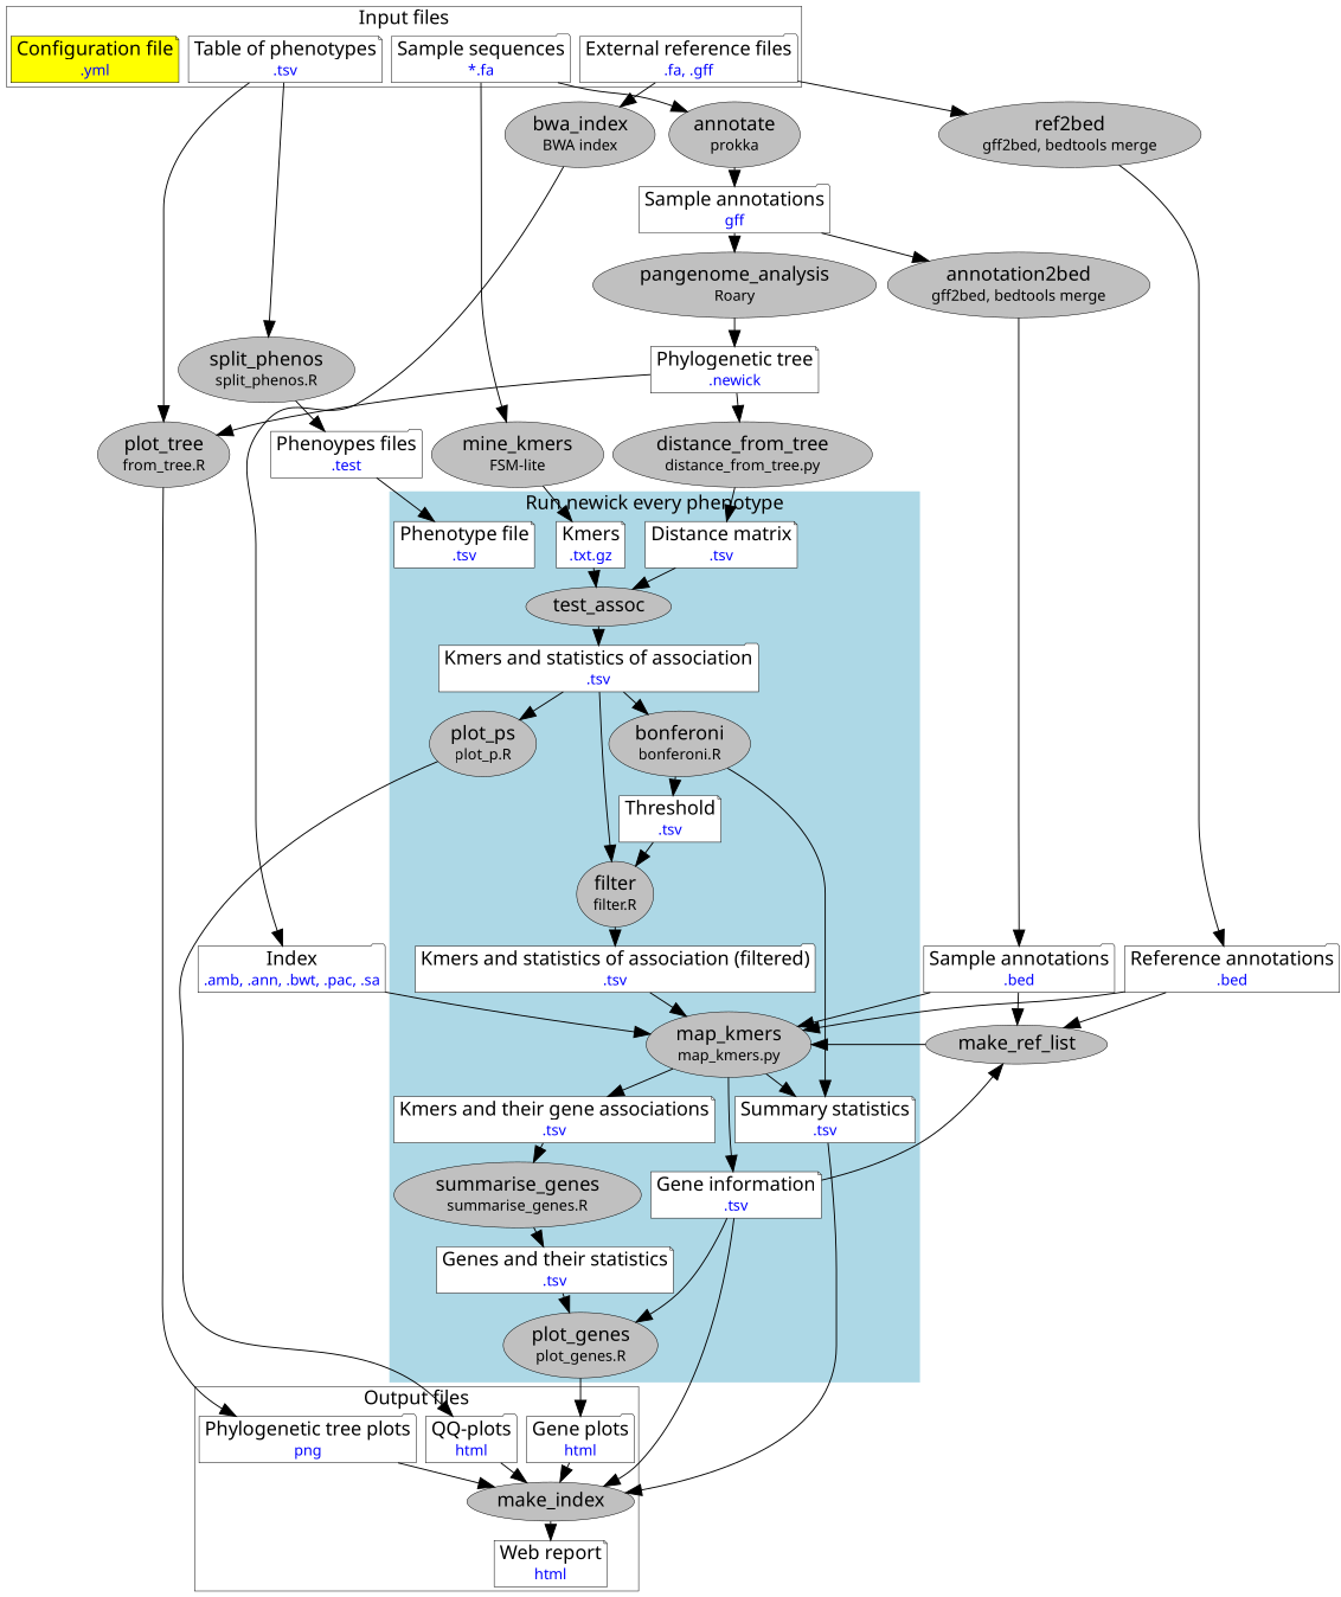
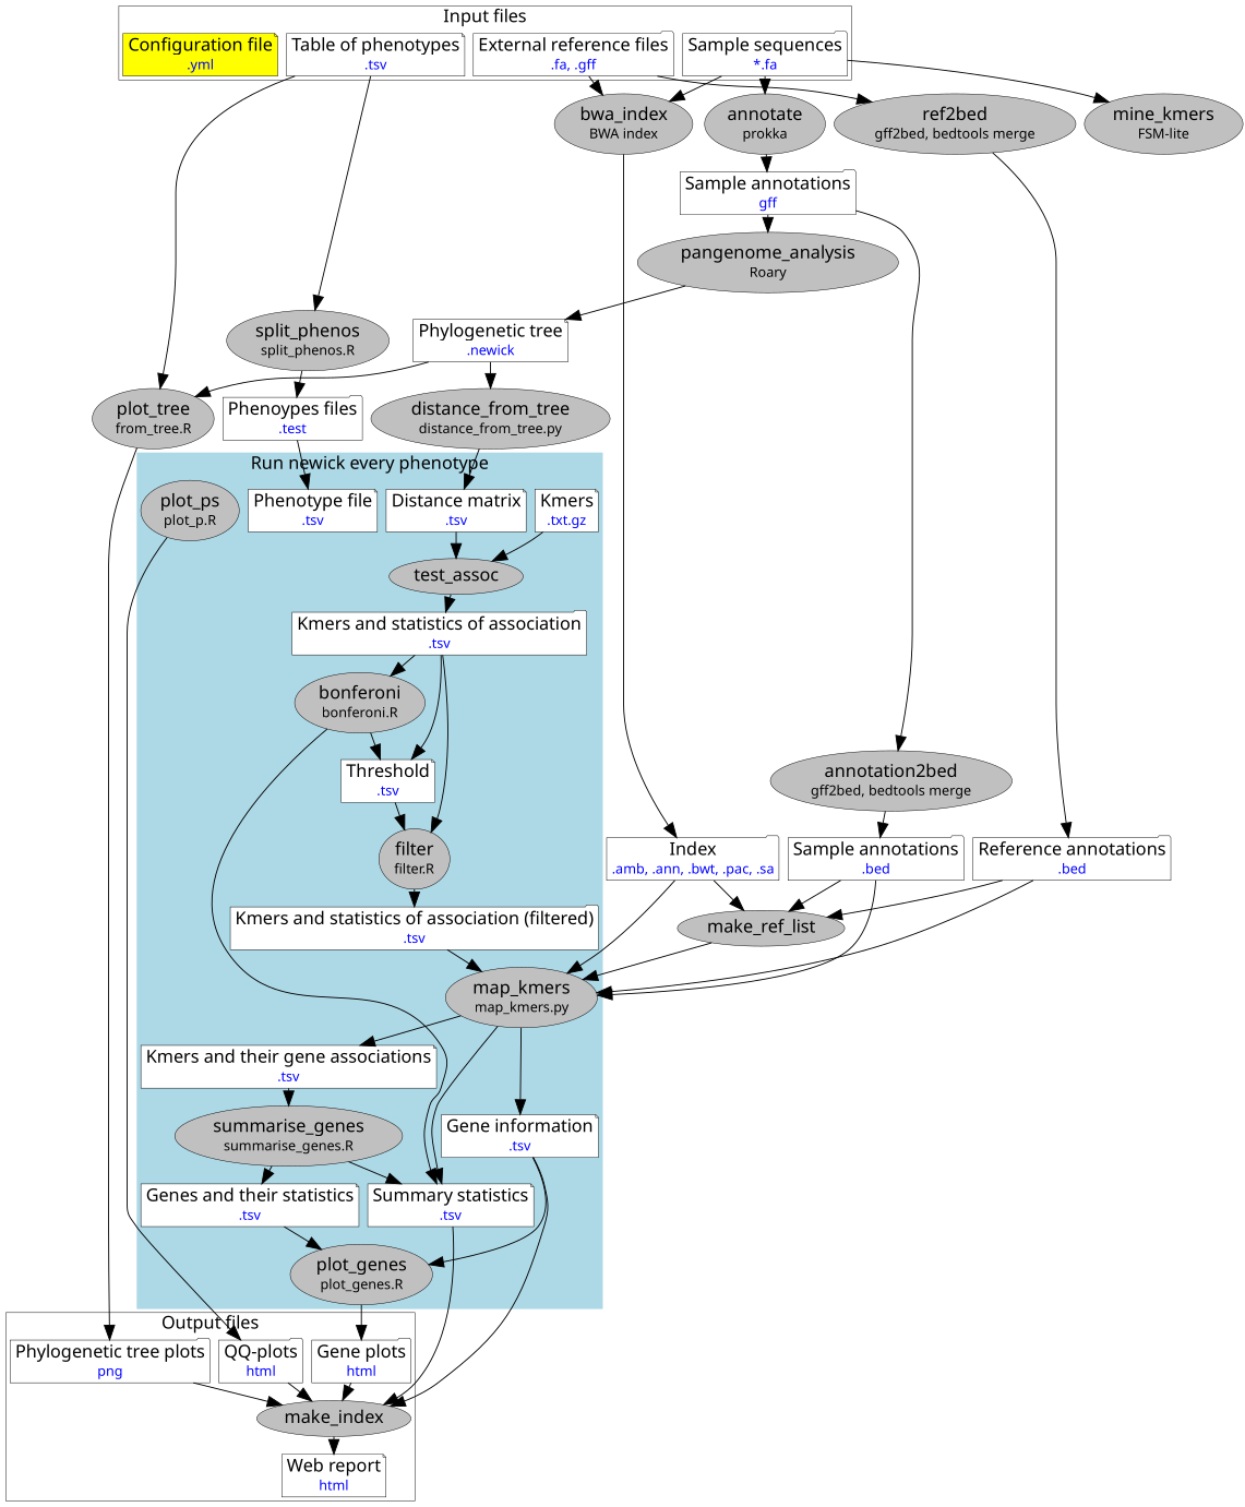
  digraph {
    node [fillcolor=white fontname="Sans serif" fontsize=36 shape=ellipse style=filled]
    edge [arrowsize=3 penwidth=2]
    n1 [label=< 				<table border="0" cellborder="0" cellspacing="0"> 					<tr><td align="center">Sample sequences</td></tr> 					<tr><td align="center"><font point-size="28" color="blue">*.fa</font></td></tr> 				</table> 			> shape=folder]
    n2 [label=< 				<table border="0" cellborder="0" cellspacing="0"> 					<tr><td align="center">Table of phenotypes</td></tr> 					<tr><td align="center"><font point-size="28" color="blue">.tsv</font></td></tr> 				</table> 			> shape=note]
    n3 [label=< 				<table border="0" cellborder="0" cellspacing="0"> 					<tr><td align="center">External reference files</td></tr> 					<tr><td align="center"><font point-size="28" color="blue">.fa, .gff</font></td></tr> 				</table> 			> shape=folder]
    n4 [fillcolor=yellow label=< 				<table border="0" cellborder="0" cellspacing="0"> 					<tr><td align="center">Configuration file</td></tr> 					<tr><td align="center"><font point-size="28" color="blue">.yml</font></td></tr> 				</table> 			> shape=note]
    n5 [label=< 				<table border="0" cellborder="0" cellspacing="0"> 					<tr><td align="center">Summary statistics</td></tr> 					<tr><td align="center"><font point-size="28" color="blue">.tsv</font></td></tr> 				</table> 			> shape=note]
    n6 [label=< 				<table border="0" cellborder="0" cellspacing="0"> 					<tr><td align="center">Kmers</td></tr> 					<tr><td align="center"><font point-size="28" color="blue">.txt.gz</font></td></tr> 				</table> 			> shape=note]
    n7 [label=< 				<table border="0" cellborder="0" cellspacing="0"> 					<tr><td align="center">Distance matrix</td></tr> 					<tr><td align="center"><font point-size="28" color="blue">.tsv</font></td></tr> 				</table> 				> shape=note]
    n8 [label=< 					<table border="0" cellborder="0" cellspacing="0"> 						<tr><td align="center">Phenotype file</td></tr> 						<tr><td align="center"><font point-size="28" color="blue">.tsv</font></td></tr> 					</table> 				> shape=note]
    n9 [label=< 				<table border="0" cellborder="0" cellspacing="0"> 					<tr><td align="center">Kmers and statistics of association</td></tr> 					<tr><td align="center"><font point-size="28" color="blue">.tsv</font></td></tr> 				</table> 			> shape=folder]
    n10 [label=< 				<table border="0" cellborder="0" cellspacing="0"> 					<tr><td align="center">Threshold</td></tr> 					<tr><td align="center"><font point-size="28" color="blue">.tsv</font></td></tr> 				</table> 			> shape=note]
    n11 [label=< 				<table border="0" cellborder="0" cellspacing="0"> 					<tr><td align="center">Kmers and statistics of association (filtered)</td></tr> 					<tr><td align="center"><font point-size="28" color="blue">.tsv</font></td></tr> 				</table> 			> shape=folder]
    n12 [label=< 				<table border="0" cellborder="0" cellspacing="0"> 					<tr><td align="center">Kmers and their gene associations</td></tr> 					<tr><td align="center"><font point-size="28" color="blue">.tsv</font></td></tr> 				</table> 			> shape=note]
    n13 [label=< 				<table border="0" cellborder="0" cellspacing="0"> 					<tr><td align="center">Genes and their statistics</td></tr> 					<tr><td align="center"><font point-size="28" color="blue">.tsv</font></td></tr> 				</table> 			> shape=note]
    n14 [label=< 				<table border="0" cellborder="0" cellspacing="0"> 					<tr><td align="center">Gene information</td></tr> 					<tr><td align="center"><font point-size="28" color="blue">.tsv</font></td></tr> 				</table> 			> shape=note]
    n15 [fillcolor=grey label=< 				<table border="0" cellborder="0" cellspacing="0"> 					<tr><td align="center">test_assoc</td></tr> 				</table> 			>]
    n16 [fillcolor=grey label=< 				<table border="0" cellborder="0" cellspacing="0"> 					<tr><td align="center">plot_ps</td></tr> 					<tr><td align="center"><font point-size="28" color="black">plot_p.R</font></td></tr> 				</table> 			>]
    n17 [fillcolor=grey label=< 				<table border="0" cellborder="0" cellspacing="0"> 					<tr><td align="center">bonferoni</td></tr> 					<tr><td align="center"><font point-size="28" color="black">bonferoni.R</font></td></tr> 				</table> 			>]
    n18 [fillcolor=grey label=< 				<table border="0" cellborder="0" cellspacing="0"> 					<tr><td align="center">filter</td></tr> 					<tr><td align="center"><font point-size="28" color="black">filter.R</font></td></tr> 				</table> 			>]
    n19 [fillcolor=grey label=< 				<table border="0" cellborder="0" cellspacing="0"> 					<tr><td align="center">map_kmers</td></tr> 					<tr><td align="center"><font point-size="28" color="black">map_kmers.py</font></td></tr> 				</table> 			>]
    n20 [fillcolor=grey label=< 				<table border="0" cellborder="0" cellspacing="0"> 					<tr><td align="center">summarise_genes</td></tr> 					<tr><td align="center"><font point-size="28" color="black">summarise_genes.R</font></td></tr> 				</table> 			>]
    n21 [fillcolor=grey label=< 				<table border="0" cellborder="0" cellspacing="0"> 					<tr><td align="center">plot_genes</td></tr> 					<tr><td align="center"><font point-size="28" color="black">plot_genes.R</font></td></tr> 				</table> 			>]
    n22 [fillcolor=grey label=< 				<table border="0" cellborder="0" cellspacing="0"> 					<tr><td align="center">make_index</td></tr> 				</table> 			>]
    n23 [label=< 				<table border="0" cellborder="0" cellspacing="0"> 					<tr><td align="center">Phylogenetic tree plots</td></tr> 					<tr><td align="center"><font point-size="28" color="blue">png</font></td></tr> 				</table> 			> shape=folder]
    n24 [label=< 				<table border="0" cellborder="0" cellspacing="0"> 					<tr><td align="center">QQ-plots</td></tr> 					<tr><td align="center"><font point-size="28" color="blue">html</font></td></tr> 				</table> 			> shape=folder]
    n25 [label=< 				<table border="0" cellborder="0" cellspacing="0"> 					<tr><td align="center">Gene plots</td></tr> 					<tr><td align="center"><font point-size="28" color="blue">html</font></td></tr> 				</table> 			> shape=folder]
    n26 [label=< 				<table border="0" cellborder="0" cellspacing="0"> 					<tr><td align="center">Web report</td></tr> 					<tr><td align="center"><font point-size="28" color="blue">html</font></td></tr> 				</table> 			> shape=note]
    n27 [fillcolor=grey label=< 			<table border="0" cellborder="0" cellspacing="0"> 				<tr><td align="center">bwa_index</td></tr> 				<tr><td align="center"><font point-size="28" color="black">BWA index</font></td></tr> 			</table> 		>]
    n28 [fillcolor=grey label=< 			<table border="0" cellborder="0" cellspacing="0"> 				<tr><td align="center">mine_kmers</td></tr> 				<tr><td align="center"><font point-size="28" color="black">FSM-lite</font></td></tr> 			</table> 		>]
    n29 [fillcolor=grey label=< 			<table border="0" cellborder="0" cellspacing="0"> 				<tr><td align="center">annotate</td></tr> 				<tr><td align="center"><font point-size="28" color="black">prokka</font></td></tr> 			</table> 		>]
    n30 [fillcolor=grey label=< 			<table border="0" cellborder="0" cellspacing="0"> 				<tr><td align="center">plot_tree</td></tr> 				<tr><td align="center"><font point-size="28" color="black">from_tree.R</font></td></tr> 			</table> 		>]
    n31 [fillcolor=grey label=< 			<table border="0" cellborder="0" cellspacing="0"> 				<tr><td align="center">split_phenos</td></tr> 				<tr><td align="center"><font point-size="28" color="black">split_phenos.R</font></td></tr> 			</table> 		>]
    n32 [fillcolor=grey label=< 				<table border="0" cellborder="0" cellspacing="0"> 					<tr><td align="center">ref2bed</td></tr> 					<tr><td align="center"><font point-size="28" color="black">gff2bed, bedtools merge</font></td></tr> 				</table> 			>]
    n33 [label=< 			<table border="0" cellborder="0" cellspacing="0"> 				<tr><td align="center">Index</td></tr> 				<tr><td align="center"><font point-size="28" color="blue">.amb, .ann, .bwt, .pac, .sa</font></td></tr> 			</table> 		> shape=folder]
    n34 [label=< 			<table border="0" cellborder="0" cellspacing="0"> 				<tr><td align="center">Sample annotations</td></tr> 				<tr><td align="center"><font point-size="28" color="blue">gff</font></td></tr> 			</table> 		> shape=folder]
    n35 [label=< 			<table border="0" cellborder="0" cellspacing="0"> 				<tr><td align="center">Phenoypes files</td></tr> 				<tr><td align="center"><font point-size="28" color="blue">.test</font></td></tr> 			</table> 		> shape=folder]
    n36 [label=< 			<table border="0" cellborder="0" cellspacing="0"> 				<tr><td align="center">Reference annotations</td></tr> 				<tr><td align="center"><font point-size="28" color="blue">.bed</font></td></tr> 			</table> 		> shape=folder]
    n37 [fillcolor=grey label=< 				<table border="0" cellborder="0" cellspacing="0"> 					<tr><td align="center">make_ref_list</td></tr> 				</table> 			>]
    n38 [fillcolor=grey label=< 			<table border="0" cellborder="0" cellspacing="0"> 				<tr><td align="center">pangenome_analysis</td></tr> 				<tr><td align="center"><font point-size="28" color="black">Roary</font></td></tr> 			</table> 		>]
    n39 [fillcolor=grey label=< 				<table border="0" cellborder="0" cellspacing="0"> 					<tr><td align="center">annotation2bed</td></tr> 					<tr><td align="center"><font point-size="28" color="black">gff2bed, bedtools merge</font></td></tr> 				</table> 			>]
    n40 [label=< 			<table border="0" cellborder="0" cellspacing="0"> 				<tr><td align="center">Phylogenetic tree</td></tr> 				<tr><td align="center"><font point-size="28" color="blue">.newick</font></td></tr> 			</table> 		> shape=note]
    n41 [label=< 			<table border="0" cellborder="0" cellspacing="0"> 				<tr><td align="center">Sample annotations</td></tr> 				<tr><td align="center"><font point-size="28" color="blue">.bed</font></td></tr> 			</table> 		> shape=folder]
    n42 [fillcolor=grey label=< 			<table border="0" cellborder="0" cellspacing="0"> 				<tr><td align="center">distance_from_tree</td></tr> 				<tr><td align="center"><font point-size="28" color="black">distance_from_tree.py</font></td></tr> 			</table> 		>]
    subgraph cluster_1 {
      fontname="Sans serif"
      fontsize=36
      label="Input files"
      n1
      n2
      n3
      n4
    }
    subgraph cluster_2 {
      color=lightblue
      fontname="Sans serif"
      fontsize=36
      label="Run newick every phenotype"
      style=filled
      n5
      n6
      n7
      n8
      n9
      n10
      n11
      n12
      n13
      n14
      n15
      n16
      n17
      n18
      n19
      n20
      n21
    }
    subgraph cluster_3 {
      fontname="Sans serif"
      fontsize=36
      label="Output files"
      n22
      n23
      n24
      n25
      n26
    }
+   n1 -> n27
    n1 -> n28
    n1 -> n29
    n2 -> n30
    n2 -> n31
    n3 -> n27
    n3 -> n32
    n5 -> n22
    n6 -> n15
    n7 -> n15
-   n9 -> n16
+   n9 -> n10
    n9 -> n17
    n9 -> n18
    n10 -> n18
    n11 -> n19
    n12 -> n20
    n13 -> n21
    n14 -> n21
    n14 -> n22
    n15 -> n9
    n16 -> n24
    n17 -> n5
    n17 -> n10
    n18 -> n11
    n19 -> n5
    n19 -> n12
    n19 -> n14
+   n20 -> n5
    n20 -> n13
    n21 -> n25
    n22 -> n26
    n23 -> n22
    n24 -> n22
    n25 -> n22
    n27 -> n33
-   n28 -> n6
    n29 -> n34
    n30 -> n23
    n31 -> n35
    n32 -> n36
    n33 -> n19
-   n14 -> n37
+   n33 -> n37
    n34 -> n38
    n34 -> n39
    n35 -> n8
    n36 -> n19
    n36 -> n37
    n37 -> n19
    n38 -> n40
    n39 -> n41
    n40 -> n30
    n40 -> n42
    n41 -> n19
    n41 -> n37
    n42 -> n7
  }
